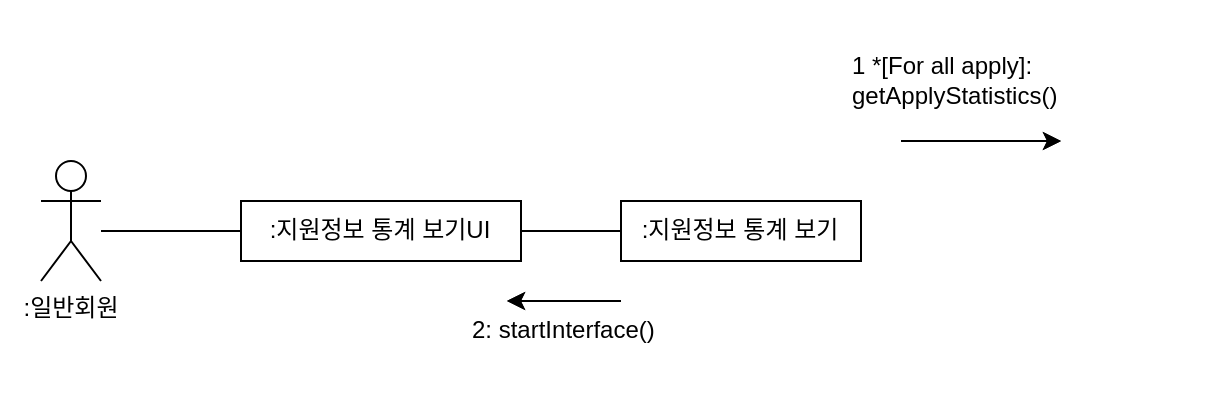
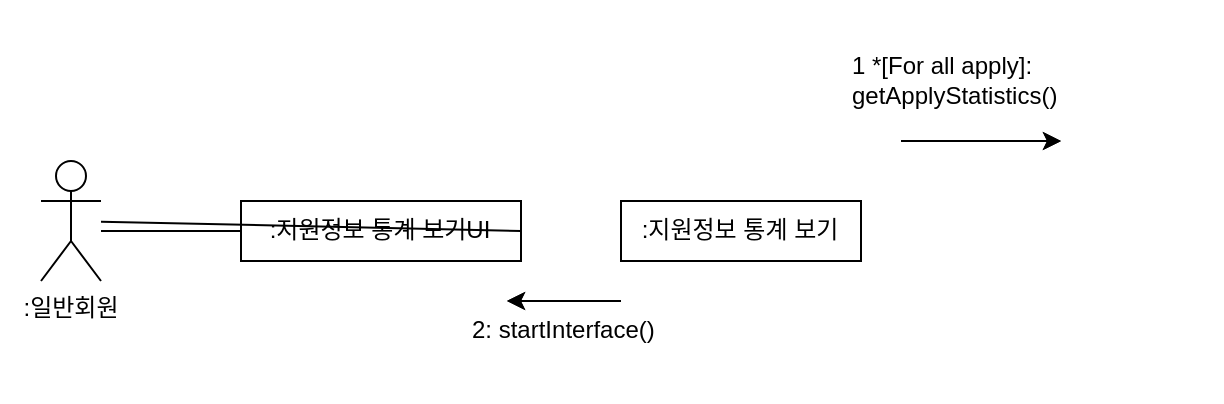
  <mxCell id="0" />
  <mxCell id="1" parent="0" />
  <mxCell id="2" value=":일반회원" style="shape=umlActor;verticalLabelPosition=bottom;verticalAlign=top;html=1;outlineConnect=0;" vertex="1" parent="1"><mxGeometry x="20" y="80" width="30" height="60" as="geometry" /></mxCell>
  <mxCell id="3" value=":지원정보 통계 보기UI" style="rounded=0;whiteSpace=wrap;html=1;" vertex="1" parent="1"><mxGeometry x="120" y="100" width="140" height="30" as="geometry" /></mxCell>
  <mxCell id="4" value=":지원정보 통계 보기" style="rounded=0;whiteSpace=wrap;html=1;" vertex="1" parent="1"><mxGeometry x="310" y="100" width="120" height="30" as="geometry" /></mxCell>
  <mxCell id="5" value="" style="endArrow=none;html=1;rounded=0;entryX=0;entryY=0.5;entryDx=0;entryDy=0;" edge="1" parent="1" target="3"><mxGeometry width="50" height="50" relative="1" as="geometry"><mxPoint x="50" y="115" as="sourcePoint" /><mxPoint x="100" y="70" as="targetPoint" /></mxGeometry></mxCell>
- <mxCell id="6" value="" style="endArrow=none;html=1;rounded=0;entryX=0;entryY=0.5;entryDx=0;entryDy=0;exitX=1;exitY=0.5;exitDx=0;exitDy=0;" edge="1" parent="1" source="3" target="4"><mxGeometry width="50" height="50" relative="1" as="geometry"><mxPoint x="260" y="120" as="sourcePoint" /><mxPoint x="310" y="70" as="targetPoint" /></mxGeometry></mxCell>
+ <mxCell id="6" value="" style="endArrow=none;html=1;rounded=0;exitX=1;exitY=0.5;exitDx=0;exitDy=0;" edge="1" parent="1" source="3" target="2"><mxGeometry width="50" height="50" relative="1" as="geometry"><mxPoint x="260" y="120" as="sourcePoint" /><mxPoint x="310" y="70" as="targetPoint" /></mxGeometry></mxCell>
  <mxCell id="7" value="" style="endArrow=classic;rounded=0;movable=1;resizable=1;rotatable=1;deletable=1;editable=1;locked=0;connectable=1;html=1;verticalAlign=top;" edge="1" parent="1"><mxGeometry width="50" height="50" relative="1" as="geometry"><mxPoint x="310" y="150" as="sourcePoint" /><mxPoint x="253" y="150" as="targetPoint" /></mxGeometry></mxCell>
  <mxCell id="8" value="2: startInterface()" style="text;strokeColor=none;fillColor=none;align=left;verticalAlign=middle;spacingLeft=4;spacingRight=4;overflow=hidden;points=[[0,0.5],[1,0.5]];portConstraint=eastwest;rotatable=0;whiteSpace=wrap;html=1;" vertex="1" parent="1"><mxGeometry x="230" y="150" width="110" height="30" as="geometry" /></mxCell>
  <mxCell id="9" value="1 *[For all apply]: getApplyStatistics()" style="text;strokeColor=none;fillColor=none;align=left;verticalAlign=middle;spacingLeft=4;spacingRight=4;overflow=hidden;points=[[0,0.5],[1,0.5]];portConstraint=eastwest;rotatable=0;whiteSpace=wrap;html=1;" vertex="1" parent="1"><mxGeometry x="420" y="20" width="170" height="40" as="geometry" /></mxCell>
  <mxCell id="10" value="" style="endArrow=classic;html=1;rounded=0;" edge="1" parent="1"><mxGeometry width="50" height="50" relative="1" as="geometry"><mxPoint x="450" y="70" as="sourcePoint" /><mxPoint x="530" y="70" as="targetPoint" /></mxGeometry></mxCell>
  <mxCell id="11" value="" style="endArrow=classic;rounded=0;movable=1;resizable=1;rotatable=1;deletable=1;editable=1;locked=0;connectable=1;html=1;verticalAlign=top;" edge="1" parent="1"><mxGeometry width="50" height="50" relative="1" as="geometry"><mxPoint x="310" y="150" as="sourcePoint" /><mxPoint x="253" y="150" as="targetPoint" /></mxGeometry></mxCell>
  <mxCell id="12" value="" style="endArrow=classic;html=1;rounded=0;" edge="1" parent="1"><mxGeometry width="50" height="50" relative="1" as="geometry"><mxPoint x="450" y="70" as="sourcePoint" /><mxPoint x="530" y="70" as="targetPoint" /></mxGeometry></mxCell>
